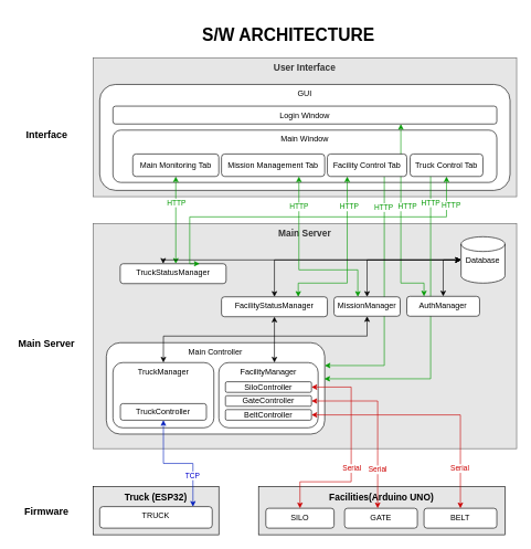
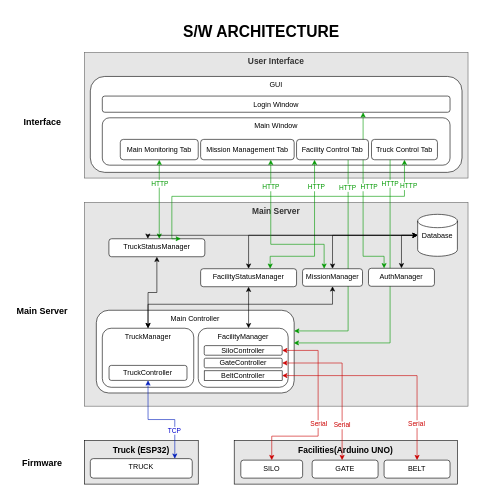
  <mxCell id="0" />
  <mxCell id="1" parent="0" />
  <mxCell id="2" value="Main Server" style="rounded=0;whiteSpace=wrap;html=1;verticalAlign=top;fillColor=light-dark(#E6E6E6,#E6E6E6);fontColor=#333333;strokeColor=#666666;fontSize=14;fontStyle=1" parent="1" vertex="1"><mxGeometry x="140" y="337" width="640" height="340" as="geometry" /></mxCell>
  <mxCell id="3" value="Facilities(Arduino UNO)" style="rounded=0;whiteSpace=wrap;html=1;fillColor=light-dark(#E6E6E6,#EDEDED);verticalAlign=top;fontSize=14;fontStyle=1" parent="1" vertex="1"><mxGeometry x="390" y="734.5" width="372.3" height="72.5" as="geometry" /></mxCell>
  <mxCell id="4" value="&lt;b&gt;S/W ARCHITECTURE&amp;nbsp;&lt;/b&gt;" style="text;html=1;align=center;verticalAlign=middle;whiteSpace=wrap;rounded=0;fontSize=26;" parent="1" vertex="1"><mxGeometry x="210" y="20" width="457.5" height="64" as="geometry" /></mxCell>
  <mxCell id="5" value="Main Server" style="text;html=1;align=center;verticalAlign=middle;whiteSpace=wrap;rounded=0;fontSize=15;fontStyle=1" parent="1" vertex="1"><mxGeometry x="20" y="502" width="100" height="30" as="geometry" /></mxCell>
  <mxCell id="6" value="Interface" style="text;html=1;align=center;verticalAlign=middle;whiteSpace=wrap;rounded=0;fontSize=15;fontStyle=1" parent="1" vertex="1"><mxGeometry x="30.75" y="186.75" width="78.5" height="30" as="geometry" /></mxCell>
  <mxCell id="7" value="User Interface" style="rounded=0;whiteSpace=wrap;html=1;verticalAlign=top;fillColor=light-dark(#E6E6E6,#EDEDED);fontColor=#333333;strokeColor=#666666;fontSize=14;fontStyle=1" parent="1" vertex="1"><mxGeometry x="140" y="87" width="640" height="209.5" as="geometry" /></mxCell>
  <mxCell id="8" value="Database" style="rounded=1;whiteSpace=wrap;html=1;verticalAlign=top;shape=cylinder3;boundedLbl=1;backgroundOutline=1;size=11.138;" parent="1" vertex="1"><mxGeometry x="696" y="357" width="66.3" height="70" as="geometry" /></mxCell>
  <mxCell id="9" value="GUI" style="rounded=1;whiteSpace=wrap;html=1;verticalAlign=top;" parent="1" vertex="1"><mxGeometry x="150" y="127" width="620" height="160" as="geometry" /></mxCell>
  <mxCell id="10" value="Truck (ESP32)" style="rounded=0;whiteSpace=wrap;html=1;fillColor=light-dark(#E6E6E6,#EDEDED);fillStyle=solid;verticalAlign=top;fontSize=14;fontStyle=1" parent="1" vertex="1"><mxGeometry x="140" y="734.5" width="190" height="72.5" as="geometry" /></mxCell>
  <mxCell id="11" value="TRUCK" style="rounded=1;whiteSpace=wrap;html=1;verticalAlign=top;" parent="1" vertex="1"><mxGeometry x="150" y="764.5" width="170" height="32.5" as="geometry" /></mxCell>
  <mxCell id="12" value="Main Controller" style="rounded=1;whiteSpace=wrap;html=1;verticalAlign=top;" parent="1" vertex="1"><mxGeometry x="160" y="517" width="330" height="138" as="geometry" /></mxCell>
  <mxCell id="13" value="SILO" style="rounded=1;whiteSpace=wrap;html=1;verticalAlign=top;" parent="1" vertex="1"><mxGeometry x="401" y="767" width="103.13" height="30" as="geometry" /></mxCell>
  <mxCell id="14" value="GATE" style="rounded=1;whiteSpace=wrap;html=1;verticalAlign=top;" parent="1" vertex="1"><mxGeometry x="520" y="767" width="110" height="30" as="geometry" /></mxCell>
  <mxCell id="15" value="BELT" style="rounded=1;whiteSpace=wrap;html=1;verticalAlign=top;" parent="1" vertex="1"><mxGeometry x="640" y="767" width="110" height="30" as="geometry" /></mxCell>
  <mxCell id="16" style="edgeStyle=orthogonalEdgeStyle;rounded=0;orthogonalLoop=1;jettySize=auto;html=1;entryX=0.5;entryY=0;entryDx=0;entryDy=0;startArrow=classic;startFill=1;" edge="1" parent="1" source="58" target="17"><mxGeometry relative="1" as="geometry"><Array as="points"><mxPoint x="554" y="507" /><mxPoint x="246" y="507" /></Array></mxGeometry></mxCell>
  <mxCell id="17" value="TruckManager" style="rounded=1;whiteSpace=wrap;html=1;verticalAlign=top;" parent="1" vertex="1"><mxGeometry x="170" y="547" width="152.5" height="98.5" as="geometry" /></mxCell>
  <mxCell id="18" value="Firmware" style="text;html=1;align=center;verticalAlign=middle;whiteSpace=wrap;rounded=0;fontSize=15;fontStyle=1" parent="1" vertex="1"><mxGeometry x="20" y="757" width="100" height="30" as="geometry" /></mxCell>
  <mxCell id="19" value="FacilityManager" style="rounded=1;whiteSpace=wrap;html=1;verticalAlign=top;" parent="1" vertex="1"><mxGeometry x="330" y="547" width="150" height="98.5" as="geometry" /></mxCell>
  <mxCell id="20" value="GateController" style="rounded=1;whiteSpace=wrap;html=1;" parent="1" vertex="1"><mxGeometry x="340" y="597" width="130" height="16" as="geometry" /></mxCell>
  <mxCell id="21" value="SiloController" style="rounded=1;whiteSpace=wrap;html=1;" parent="1" vertex="1"><mxGeometry x="340" y="576" width="130" height="16" as="geometry" /></mxCell>
- <mxCell id="22" value="BeltController" style="rounded=1;whiteSpace=wrap;html=1;" parent="1" vertex="1"><mxGeometry x="340" y="618" width="130" height="16" as="geometry" /></mxCell>
+ <mxCell id="22" value="BeltController" style="whiteSpace=wrap;html=1;rounded=0;" parent="1" vertex="1"><mxGeometry x="340" y="618" width="130" height="16" as="geometry" /></mxCell>
  <mxCell id="23" style="edgeStyle=orthogonalEdgeStyle;rounded=0;orthogonalLoop=1;jettySize=auto;html=1;entryX=0.829;entryY=0.004;entryDx=0;entryDy=0;entryPerimeter=0;exitX=0.5;exitY=1;exitDx=0;exitDy=0;startArrow=classic;startFill=1;fillColor=#0050ef;strokeColor=#001DBC;" parent="1" source="44" target="11" edge="1"><mxGeometry relative="1" as="geometry" /></mxCell>
  <mxCell id="24" value="TCP" style="edgeLabel;html=1;align=center;verticalAlign=middle;resizable=0;points=[];fontColor=#0000CC;" vertex="1" connectable="0" parent="23"><mxGeometry x="-0.087" y="3" relative="1" as="geometry"><mxPoint x="29" y="21" as="offset" /></mxGeometry></mxCell>
  <mxCell id="25" value="Main Window" style="rounded=1;whiteSpace=wrap;html=1;verticalAlign=top;" parent="1" vertex="1"><mxGeometry x="170" y="196" width="580" height="79" as="geometry" /></mxCell>
+ <mxCell id="26" style="edgeStyle=orthogonalEdgeStyle;rounded=0;orthogonalLoop=1;jettySize=auto;html=1;entryX=0.5;entryY=0;entryDx=0;entryDy=0;startArrow=classic;startFill=1;" parent="1" source="29" target="17" edge="1"><mxGeometry relative="1" as="geometry" /></mxCell>
  <mxCell id="27" style="edgeStyle=orthogonalEdgeStyle;rounded=0;orthogonalLoop=1;jettySize=auto;html=1;entryX=0.5;entryY=1;entryDx=0;entryDy=0;strokeColor=#009900;startArrow=classic;startFill=1;" edge="1" parent="1" source="29" target="35"><mxGeometry relative="1" as="geometry"><Array as="points"><mxPoint x="265" y="417" /><mxPoint x="265" y="417" /></Array></mxGeometry></mxCell>
  <mxCell id="28" value="HTTP" style="edgeLabel;html=1;align=center;verticalAlign=middle;resizable=0;points=[];fontColor=#009900;" vertex="1" connectable="0" parent="27"><mxGeometry x="0.525" relative="1" as="geometry"><mxPoint y="8" as="offset" /></mxGeometry></mxCell>
  <mxCell id="29" value="TruckStatusManager" style="rounded=1;whiteSpace=wrap;html=1;verticalAlign=top;" parent="1" vertex="1"><mxGeometry x="181" y="397.75" width="160" height="30" as="geometry" /></mxCell>
  <mxCell id="30" style="edgeStyle=orthogonalEdgeStyle;rounded=0;orthogonalLoop=1;jettySize=auto;html=1;entryX=0.25;entryY=1;entryDx=0;entryDy=0;startArrow=classic;startFill=1;strokeColor=#009900;" edge="1" parent="1" source="32" target="38"><mxGeometry relative="1" as="geometry"><Array as="points"><mxPoint x="450" y="427" /><mxPoint x="524" y="427" /></Array></mxGeometry></mxCell>
  <mxCell id="31" value="HTTP" style="edgeLabel;html=1;align=center;verticalAlign=middle;resizable=0;points=[];fontColor=#009900;" vertex="1" connectable="0" parent="30"><mxGeometry x="0.64" y="-2" relative="1" as="geometry"><mxPoint as="offset" /></mxGeometry></mxCell>
  <mxCell id="32" value="FacilityStatusManager" style="rounded=1;whiteSpace=wrap;html=1;verticalAlign=top;" parent="1" vertex="1"><mxGeometry x="334" y="447.75" width="160" height="30" as="geometry" /></mxCell>
  <mxCell id="33" style="edgeStyle=orthogonalEdgeStyle;rounded=0;orthogonalLoop=1;jettySize=auto;html=1;entryX=0.75;entryY=1;entryDx=0;entryDy=0;strokeColor=#009900;startArrow=classic;startFill=1;" edge="1" parent="1" source="59" target="39"><mxGeometry relative="1" as="geometry"><Array as="points"><mxPoint x="640" y="427" /><mxPoint x="605" y="427" /></Array></mxGeometry></mxCell>
  <mxCell id="34" value="HTTP" style="edgeLabel;html=1;align=center;verticalAlign=middle;resizable=0;points=[];fontColor=#009900;" vertex="1" connectable="0" parent="33"><mxGeometry x="0.16" relative="1" as="geometry"><mxPoint x="9" as="offset" /></mxGeometry></mxCell>
  <mxCell id="35" value="Main Monitoring Tab" style="rounded=1;whiteSpace=wrap;html=1;" parent="1" vertex="1"><mxGeometry x="200" y="232" width="130" height="34" as="geometry" /></mxCell>
  <mxCell id="36" value="Mission Management Tab" style="rounded=1;whiteSpace=wrap;html=1;" parent="1" vertex="1"><mxGeometry x="334" y="232" width="156" height="34" as="geometry" /></mxCell>
  <mxCell id="37" style="edgeStyle=orthogonalEdgeStyle;rounded=0;orthogonalLoop=1;jettySize=auto;html=1;entryX=1;entryY=0.25;entryDx=0;entryDy=0;strokeColor=#009900;" edge="1" parent="1" source="38" target="12"><mxGeometry relative="1" as="geometry"><Array as="points"><mxPoint x="580" y="552" /></Array></mxGeometry></mxCell>
  <mxCell id="38" value="Facility Control Tab" style="rounded=1;whiteSpace=wrap;html=1;" parent="1" vertex="1"><mxGeometry x="494" y="232" width="120" height="34" as="geometry" /></mxCell>
  <mxCell id="39" value="Login Window" style="rounded=1;whiteSpace=wrap;html=1;verticalAlign=top;" parent="1" vertex="1"><mxGeometry x="170" y="159.75" width="580" height="27" as="geometry" /></mxCell>
  <mxCell id="40" style="edgeStyle=orthogonalEdgeStyle;rounded=0;orthogonalLoop=1;jettySize=auto;html=1;entryX=0.75;entryY=0;entryDx=0;entryDy=0;startArrow=classic;startFill=1;strokeColor=#009900;" edge="1" parent="1" source="42" target="29"><mxGeometry relative="1" as="geometry"><Array as="points"><mxPoint x="674" y="327" /><mxPoint x="286" y="327" /></Array></mxGeometry></mxCell>
  <mxCell id="41" value="HTTP" style="edgeLabel;html=1;align=center;verticalAlign=middle;resizable=0;points=[];fontColor=#009900;" vertex="1" connectable="0" parent="40"><mxGeometry x="-0.84" y="-2" relative="1" as="geometry"><mxPoint x="8" as="offset" /></mxGeometry></mxCell>
  <mxCell id="42" value="Truck Control Tab" style="rounded=1;whiteSpace=wrap;html=1;" parent="1" vertex="1"><mxGeometry x="619" y="232" width="110" height="34" as="geometry" /></mxCell>
  <mxCell id="43" style="edgeStyle=orthogonalEdgeStyle;rounded=0;orthogonalLoop=1;jettySize=auto;html=1;startArrow=classic;startFill=1;" parent="1" source="32" target="19" edge="1"><mxGeometry relative="1" as="geometry"><Array as="points"><mxPoint x="395" y="467" /><mxPoint x="430" y="467" /></Array></mxGeometry></mxCell>
  <mxCell id="44" value="TruckController" style="rounded=1;whiteSpace=wrap;html=1;" parent="1" vertex="1"><mxGeometry x="181.25" y="609" width="130" height="25" as="geometry" /></mxCell>
  <mxCell id="45" style="edgeStyle=orthogonalEdgeStyle;rounded=0;orthogonalLoop=1;jettySize=auto;html=1;entryX=0;entryY=0.5;entryDx=0;entryDy=0;entryPerimeter=0;startArrow=classic;startFill=1;" edge="1" parent="1" source="29" target="8"><mxGeometry relative="1" as="geometry"><Array as="points"><mxPoint x="246" y="392" /></Array></mxGeometry></mxCell>
  <mxCell id="46" style="edgeStyle=orthogonalEdgeStyle;rounded=0;orthogonalLoop=1;jettySize=auto;html=1;entryX=0;entryY=0.5;entryDx=0;entryDy=0;entryPerimeter=0;startArrow=classic;startFill=1;" edge="1" parent="1" source="32" target="8"><mxGeometry relative="1" as="geometry"><Array as="points"><mxPoint x="414" y="392" /></Array></mxGeometry></mxCell>
  <mxCell id="47" style="edgeStyle=orthogonalEdgeStyle;rounded=0;orthogonalLoop=1;jettySize=auto;html=1;entryX=0;entryY=0.5;entryDx=0;entryDy=0;entryPerimeter=0;startArrow=classic;startFill=1;" edge="1" parent="1" source="59" target="8"><mxGeometry relative="1" as="geometry" /></mxCell>
  <mxCell id="48" style="edgeStyle=orthogonalEdgeStyle;rounded=0;orthogonalLoop=1;jettySize=auto;html=1;entryX=0;entryY=0.5;entryDx=0;entryDy=0;entryPerimeter=0;startArrow=classic;startFill=1;" edge="1" parent="1" source="58" target="8"><mxGeometry relative="1" as="geometry"><Array as="points"><mxPoint x="554" y="392" /></Array></mxGeometry></mxCell>
  <mxCell id="49" style="edgeStyle=orthogonalEdgeStyle;rounded=0;orthogonalLoop=1;jettySize=auto;html=1;entryX=0.75;entryY=1;entryDx=0;entryDy=0;strokeColor=#009900;startArrow=classic;startFill=1;" edge="1" parent="1" source="58" target="36"><mxGeometry relative="1" as="geometry"><Array as="points"><mxPoint x="540" y="407" /><mxPoint x="451" y="407" /></Array></mxGeometry></mxCell>
  <mxCell id="50" value="HTTP" style="edgeLabel;html=1;align=center;verticalAlign=middle;resizable=0;points=[];fontColor=#009900;" vertex="1" connectable="0" parent="1"><mxGeometry x="450" y="311" as="geometry" /></mxCell>
  <mxCell id="51" style="edgeStyle=orthogonalEdgeStyle;rounded=0;orthogonalLoop=1;jettySize=auto;html=1;entryX=1;entryY=0.5;entryDx=0;entryDy=0;startArrow=classic;startFill=1;strokeColor=#CC0000;" edge="1" parent="1" source="13" target="21"><mxGeometry relative="1" as="geometry"><Array as="points"><mxPoint x="453" y="727" /><mxPoint x="530" y="727" /><mxPoint x="530" y="584" /></Array></mxGeometry></mxCell>
  <mxCell id="52" value="Serial" style="edgeLabel;html=1;align=center;verticalAlign=middle;resizable=0;points=[];fontColor=#CC0000;" vertex="1" connectable="0" parent="51"><mxGeometry x="-0.082" y="-1" relative="1" as="geometry"><mxPoint x="-1" y="9" as="offset" /></mxGeometry></mxCell>
  <mxCell id="53" style="edgeStyle=orthogonalEdgeStyle;rounded=0;orthogonalLoop=1;jettySize=auto;html=1;entryX=1;entryY=0.5;entryDx=0;entryDy=0;startArrow=classic;startFill=1;strokeColor=#CC0000;" edge="1" parent="1" source="14" target="20"><mxGeometry relative="1" as="geometry"><Array as="points"><mxPoint x="570" y="605" /></Array></mxGeometry></mxCell>
  <mxCell id="54" value="Serial" style="edgeLabel;html=1;align=center;verticalAlign=middle;resizable=0;points=[];fontColor=#CC0000;" vertex="1" connectable="0" parent="53"><mxGeometry x="-0.553" y="1" relative="1" as="geometry"><mxPoint as="offset" /></mxGeometry></mxCell>
  <mxCell id="55" style="edgeStyle=orthogonalEdgeStyle;rounded=0;orthogonalLoop=1;jettySize=auto;html=1;entryX=1;entryY=0.5;entryDx=0;entryDy=0;startArrow=classic;startFill=1;strokeColor=#CC0000;" edge="1" parent="1" source="15" target="22"><mxGeometry relative="1" as="geometry"><Array as="points"><mxPoint x="695" y="626" /></Array></mxGeometry></mxCell>
  <mxCell id="56" value="Serial" style="edgeLabel;html=1;align=center;verticalAlign=middle;resizable=0;points=[];fontColor=#CC0000;" vertex="1" connectable="0" parent="55"><mxGeometry x="-0.668" y="2" relative="1" as="geometry"><mxPoint as="offset" /></mxGeometry></mxCell>
  <mxCell id="57" style="edgeStyle=orthogonalEdgeStyle;rounded=0;orthogonalLoop=1;jettySize=auto;html=1;entryX=0.998;entryY=0.395;entryDx=0;entryDy=0;entryPerimeter=0;strokeColor=#009900;" edge="1" parent="1" source="42" target="12"><mxGeometry relative="1" as="geometry"><Array as="points"><mxPoint x="650" y="572" /></Array></mxGeometry></mxCell>
  <mxCell id="58" value="MissionManager" style="rounded=1;whiteSpace=wrap;html=1;verticalAlign=top;" parent="1" vertex="1"><mxGeometry x="504" y="447.75" width="100" height="29.25" as="geometry" /></mxCell>
  <mxCell id="59" value="AuthManager" style="rounded=1;whiteSpace=wrap;html=1;verticalAlign=top;" parent="1" vertex="1"><mxGeometry x="614" y="447" width="110" height="30" as="geometry" /></mxCell>
  <mxCell id="60" value="HTTP" style="edgeLabel;html=1;align=center;verticalAlign=middle;resizable=0;points=[];fontColor=#009900;" vertex="1" connectable="0" parent="1"><mxGeometry x="614" y="327" as="geometry"><mxPoint x="-36" y="-15" as="offset" /></mxGeometry></mxCell>
  <mxCell id="61" value="HTTP" style="edgeLabel;html=1;align=center;verticalAlign=middle;resizable=0;points=[];fontColor=#009900;" vertex="1" connectable="0" parent="1"><mxGeometry x="625" y="330.71" as="geometry"><mxPoint x="24" y="-25" as="offset" /></mxGeometry></mxCell>
